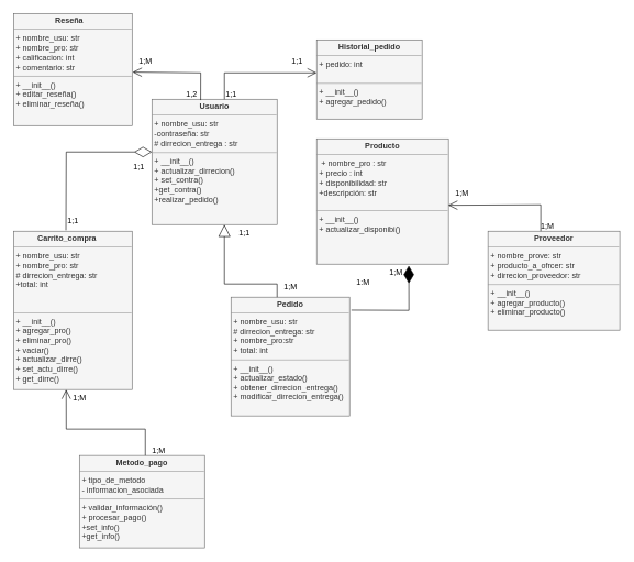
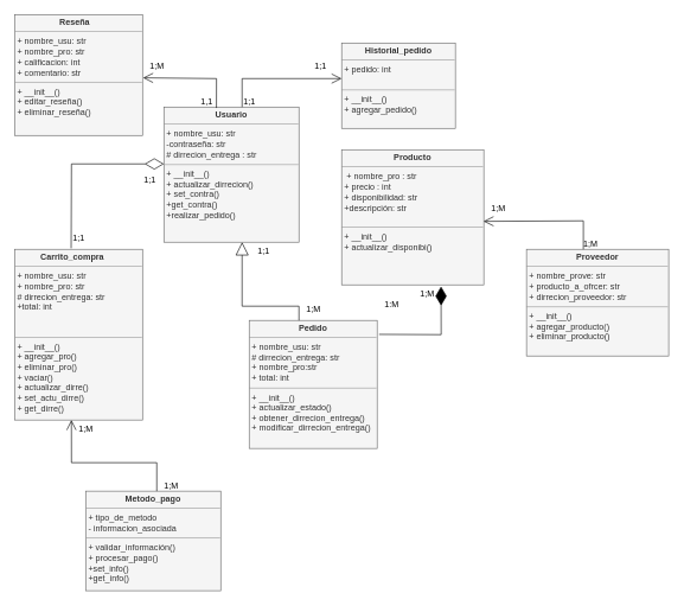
  <mxCell id="0" />
  <mxCell id="1" parent="0" />
  <mxCell id="2" value="&lt;p style=&quot;margin:0px;margin-top:4px;text-align:center;&quot;&gt;&lt;b&gt;Usuario&lt;/b&gt;&lt;/p&gt;&lt;hr size=&quot;1&quot;&gt;&lt;p style=&quot;margin:0px;margin-left:4px;&quot;&gt;+ nombre_usu: str&lt;/p&gt;&lt;p style=&quot;margin:0px;margin-left:4px;&quot;&gt;-contraseña: str&lt;/p&gt;&lt;p style=&quot;margin:0px;margin-left:4px;&quot;&gt;# dirrecion_entrega : str&lt;/p&gt;&lt;hr size=&quot;1&quot;&gt;&lt;p style=&quot;margin:0px;margin-left:4px;&quot;&gt;+ __init__()&lt;/p&gt;&lt;p style=&quot;margin:0px;margin-left:4px;&quot;&gt;+ actualizar_dirrecion()&lt;/p&gt;&lt;p style=&quot;margin:0px;margin-left:4px;&quot;&gt;+ set_contra()&lt;/p&gt;&lt;p style=&quot;margin:0px;margin-left:4px;&quot;&gt;+get_contra()&lt;/p&gt;&lt;p style=&quot;margin:0px;margin-left:4px;&quot;&gt;+realizar_pedido()&lt;/p&gt;&lt;p style=&quot;margin:0px;margin-left:4px;&quot;&gt;&lt;br&gt;&lt;/p&gt;" style="verticalAlign=top;align=left;overflow=fill;html=1;whiteSpace=wrap;fillColor=#f5f5f5;fontColor=#333333;strokeColor=#666666;" parent="1" vertex="1"><mxGeometry x="230" y="150" width="190" height="190" as="geometry" /></mxCell>
  <mxCell id="3" value="&lt;p style=&quot;margin:0px;margin-top:4px;text-align:center;&quot;&gt;&lt;b&gt;Pedido&lt;/b&gt;&lt;/p&gt;&lt;hr size=&quot;1&quot;&gt;&lt;p style=&quot;margin:0px;margin-left:4px;&quot;&gt;+ nombre_usu: str&lt;/p&gt;&lt;p style=&quot;margin:0px;margin-left:4px;&quot;&gt;# dirrecion_entrega: str&lt;/p&gt;&lt;p style=&quot;margin:0px;margin-left:4px;&quot;&gt;+ nombre_pro:str&lt;/p&gt;&lt;p style=&quot;margin:0px;margin-left:4px;&quot;&gt;+ total: int&lt;/p&gt;&lt;hr size=&quot;1&quot;&gt;&lt;p style=&quot;margin:0px;margin-left:4px;&quot;&gt;+ __init__()&amp;nbsp;&lt;/p&gt;&lt;p style=&quot;margin:0px;margin-left:4px;&quot;&gt;+ actualizar_estado()&lt;/p&gt;&lt;p style=&quot;margin:0px;margin-left:4px;&quot;&gt;+ obtener_dirrecion_entrega()&lt;/p&gt;&lt;p style=&quot;margin:0px;margin-left:4px;&quot;&gt;+ modificar_dirrecion_entrega()&lt;/p&gt;&lt;p style=&quot;margin:0px;margin-left:4px;&quot;&gt;&lt;br&gt;&lt;/p&gt;&lt;p style=&quot;margin:0px;margin-left:4px;&quot;&gt;&lt;br&gt;&lt;/p&gt;" style="verticalAlign=top;align=left;overflow=fill;html=1;whiteSpace=wrap;fillColor=#f5f5f5;fontColor=#333333;strokeColor=#666666;" parent="1" vertex="1"><mxGeometry x="350" y="450" width="180" height="180" as="geometry" /></mxCell>
  <mxCell id="4" value="&lt;p style=&quot;margin:0px;margin-top:4px;text-align:center;&quot;&gt;&lt;b&gt;Metodo_pago&lt;/b&gt;&lt;/p&gt;&lt;hr size=&quot;1&quot;&gt;&lt;p style=&quot;margin:0px;margin-left:4px;&quot;&gt;+ tipo_de_metodo&lt;/p&gt;&lt;p style=&quot;margin:0px;margin-left:4px;&quot;&gt;- informacion_asociada&amp;nbsp;&amp;nbsp;&lt;/p&gt;&lt;hr size=&quot;1&quot;&gt;&lt;p style=&quot;margin:0px;margin-left:4px;&quot;&gt;+ validar_información()&lt;/p&gt;&lt;p style=&quot;margin:0px;margin-left:4px;&quot;&gt;+ procesar_pago()&lt;/p&gt;&lt;p style=&quot;margin:0px;margin-left:4px;&quot;&gt;+set_info()&lt;/p&gt;&lt;p style=&quot;margin:0px;margin-left:4px;&quot;&gt;+get_info()&lt;/p&gt;" style="verticalAlign=top;align=left;overflow=fill;html=1;whiteSpace=wrap;fillColor=#f5f5f5;fontColor=#333333;strokeColor=#666666;" parent="1" vertex="1"><mxGeometry x="120" y="690" width="190" height="140" as="geometry" /></mxCell>
  <mxCell id="5" value="&lt;p style=&quot;margin:0px;margin-top:4px;text-align:center;&quot;&gt;&lt;b&gt;Carrito_compra&lt;span style=&quot;white-space: pre;&quot;&gt;&#09;&lt;/span&gt;&lt;/b&gt;&lt;/p&gt;&lt;hr size=&quot;1&quot;&gt;&lt;p style=&quot;margin:0px;margin-left:4px;&quot;&gt;+ nombre_usu: str&lt;/p&gt;&lt;p style=&quot;margin:0px;margin-left:4px;&quot;&gt;+ nombre_pro: str&lt;/p&gt;&lt;p style=&quot;margin:0px;margin-left:4px;&quot;&gt;# dirrecion_entrega: str&lt;/p&gt;&lt;p style=&quot;margin:0px;margin-left:4px;&quot;&gt;+total: int&lt;/p&gt;&lt;p style=&quot;margin:0px;margin-left:4px;&quot;&gt;&lt;br&gt;&lt;/p&gt;&lt;p style=&quot;margin:0px;margin-left:4px;&quot;&gt;&lt;br&gt;&lt;/p&gt;&lt;hr size=&quot;1&quot;&gt;&lt;p style=&quot;margin:0px;margin-left:4px;&quot;&gt;+ __init__()&lt;/p&gt;&lt;p style=&quot;margin:0px;margin-left:4px;&quot;&gt;+ agregar_pro()&lt;/p&gt;&lt;p style=&quot;margin:0px;margin-left:4px;&quot;&gt;+ eliminar_pro()&lt;/p&gt;&lt;p style=&quot;margin:0px;margin-left:4px;&quot;&gt;+ vaciar()&lt;/p&gt;&lt;p style=&quot;margin:0px;margin-left:4px;&quot;&gt;+ actualizar_dirre()&lt;/p&gt;&lt;p style=&quot;margin:0px;margin-left:4px;&quot;&gt;+ set_actu_dirre()&lt;/p&gt;&lt;p style=&quot;margin:0px;margin-left:4px;&quot;&gt;+ get_dirre()&lt;/p&gt;" style="verticalAlign=top;align=left;overflow=fill;html=1;whiteSpace=wrap;fillColor=#f5f5f5;fontColor=#333333;strokeColor=#666666;" parent="1" vertex="1"><mxGeometry x="20" y="350" width="180" height="240" as="geometry" /></mxCell>
  <mxCell id="6" value="&lt;p style=&quot;margin:0px;margin-top:4px;text-align:center;&quot;&gt;&lt;b&gt;Producto&lt;/b&gt;&lt;/p&gt;&lt;hr size=&quot;1&quot;&gt;&lt;p style=&quot;margin:0px;margin-left:4px;&quot;&gt;&amp;nbsp;&lt;span style=&quot;background-color: initial;&quot;&gt;+ nombre_pro : str&lt;/span&gt;&lt;/p&gt;&lt;p style=&quot;margin:0px;margin-left:4px;&quot;&gt;+ precio : int&lt;/p&gt;&lt;p style=&quot;margin:0px;margin-left:4px;&quot;&gt;+ disponibilidad: str&lt;/p&gt;&lt;p style=&quot;margin:0px;margin-left:4px;&quot;&gt;+descripción: str&lt;/p&gt;&lt;p style=&quot;margin:0px;margin-left:4px;&quot;&gt;&lt;br&gt;&lt;/p&gt;&lt;hr size=&quot;1&quot;&gt;&lt;p style=&quot;margin:0px;margin-left:4px;&quot;&gt;+ __init__()&lt;/p&gt;&lt;p style=&quot;margin:0px;margin-left:4px;&quot;&gt;+ actualizar_disponibi()&lt;/p&gt;&lt;p style=&quot;margin:0px;margin-left:4px;&quot;&gt;&lt;br&gt;&lt;/p&gt;" style="verticalAlign=top;align=left;overflow=fill;html=1;whiteSpace=wrap;fillColor=#f5f5f5;fontColor=#333333;strokeColor=#666666;" parent="1" vertex="1"><mxGeometry x="480" y="210" width="200" height="190" as="geometry" /></mxCell>
  <mxCell id="7" value="&lt;p style=&quot;margin:0px;margin-top:4px;text-align:center;&quot;&gt;&lt;b&gt;Proveedor&lt;/b&gt;&lt;/p&gt;&lt;hr size=&quot;1&quot;&gt;&lt;p style=&quot;margin:0px;margin-left:4px;&quot;&gt;+ nombre_prove: str&lt;/p&gt;&lt;p style=&quot;margin:0px;margin-left:4px;&quot;&gt;+ producto_a_ofrcer: str&amp;nbsp;&lt;/p&gt;&lt;p style=&quot;margin:0px;margin-left:4px;&quot;&gt;+ dirrecion_proveedor: str&lt;/p&gt;&lt;hr size=&quot;1&quot;&gt;&lt;p style=&quot;margin:0px;margin-left:4px;&quot;&gt;+ __init__()&lt;/p&gt;&lt;p style=&quot;margin:0px;margin-left:4px;&quot;&gt;+ agregar_producto()&lt;/p&gt;&lt;p style=&quot;margin:0px;margin-left:4px;&quot;&gt;+ eliminar_producto()&lt;/p&gt;" style="verticalAlign=top;align=left;overflow=fill;html=1;whiteSpace=wrap;fillColor=#f5f5f5;fontColor=#333333;strokeColor=#666666;" parent="1" vertex="1"><mxGeometry x="740" y="350" width="200" height="150" as="geometry" /></mxCell>
  <mxCell id="8" value="&lt;p style=&quot;margin:0px;margin-top:4px;text-align:center;&quot;&gt;&lt;b&gt;Reseña&lt;span style=&quot;white-space: pre;&quot;&gt;&#09;&lt;/span&gt;&lt;/b&gt;&lt;/p&gt;&lt;hr size=&quot;1&quot;&gt;&lt;p style=&quot;margin:0px;margin-left:4px;&quot;&gt;+ nombre_usu: str&lt;/p&gt;&lt;p style=&quot;margin:0px;margin-left:4px;&quot;&gt;+ nombre_pro: str&lt;/p&gt;&lt;p style=&quot;margin:0px;margin-left:4px;&quot;&gt;+ calificacion: int&lt;/p&gt;&lt;p style=&quot;margin:0px;margin-left:4px;&quot;&gt;+ comentario: str&lt;/p&gt;&lt;hr size=&quot;1&quot;&gt;&lt;p style=&quot;margin:0px;margin-left:4px;&quot;&gt;+ __init__()&lt;/p&gt;&lt;p style=&quot;margin:0px;margin-left:4px;&quot;&gt;+ editar_reseña()&lt;/p&gt;&lt;p style=&quot;margin:0px;margin-left:4px;&quot;&gt;+ eliminar_reseña()&lt;/p&gt;" style="verticalAlign=top;align=left;overflow=fill;html=1;whiteSpace=wrap;fillColor=#f5f5f5;fontColor=#333333;strokeColor=#666666;" parent="1" vertex="1"><mxGeometry x="20" y="20" width="180" height="170" as="geometry" /></mxCell>
  <mxCell id="9" value="&lt;p style=&quot;margin:0px;margin-top:4px;text-align:center;&quot;&gt;&lt;b&gt;Historial_pedido&lt;/b&gt;&lt;/p&gt;&lt;hr size=&quot;1&quot;&gt;&lt;p style=&quot;margin:0px;margin-left:4px;&quot;&gt;+ pedido: int&lt;/p&gt;&lt;p style=&quot;margin:0px;margin-left:4px;&quot;&gt;&lt;br&gt;&lt;/p&gt;&lt;hr size=&quot;1&quot;&gt;&lt;p style=&quot;margin:0px;margin-left:4px;&quot;&gt;+ __init__()&lt;/p&gt;&lt;p style=&quot;margin:0px;margin-left:4px;&quot;&gt;+ agregar_pedido()&lt;/p&gt;" style="verticalAlign=top;align=left;overflow=fill;html=1;whiteSpace=wrap;fillColor=#f5f5f5;fontColor=#333333;strokeColor=#666666;" parent="1" vertex="1"><mxGeometry x="480" y="60" width="160" height="120" as="geometry" /></mxCell>
  <mxCell id="10" value="" style="endArrow=diamondThin;endFill=0;endSize=24;html=1;rounded=0;exitX=0.442;exitY=-0.006;exitDx=0;exitDy=0;exitPerimeter=0;" parent="1" source="5" edge="1"><mxGeometry width="160" relative="1" as="geometry"><mxPoint x="70" y="230" as="sourcePoint" /><mxPoint x="230" y="230" as="targetPoint" /><Array as="points"><mxPoint x="100" y="230" /></Array></mxGeometry></mxCell>
  <mxCell id="11" value="" style="endArrow=block;endSize=16;endFill=0;html=1;rounded=0;entryX=0.7;entryY=1;entryDx=0;entryDy=0;entryPerimeter=0;" parent="1" edge="1"><mxGeometry width="160" relative="1" as="geometry"><mxPoint x="420" y="450" as="sourcePoint" /><mxPoint x="340" y="340" as="targetPoint" /><Array as="points"><mxPoint x="420" y="430" /><mxPoint x="340" y="430" /></Array></mxGeometry></mxCell>
  <mxCell id="12" value="" style="endArrow=open;endFill=1;endSize=12;html=1;rounded=0;exitX=0.579;exitY=0;exitDx=0;exitDy=0;exitPerimeter=0;" parent="1" source="2" edge="1"><mxGeometry width="160" relative="1" as="geometry"><mxPoint x="320" y="110" as="sourcePoint" /><mxPoint x="480" y="110" as="targetPoint" /><Array as="points"><mxPoint x="340" y="110" /></Array></mxGeometry></mxCell>
  <mxCell id="13" value="" style="endArrow=diamondThin;endFill=1;endSize=24;html=1;rounded=0;exitX=1.015;exitY=0.109;exitDx=0;exitDy=0;exitPerimeter=0;entryX=0.699;entryY=1.012;entryDx=0;entryDy=0;entryPerimeter=0;" parent="1" source="3" target="6" edge="1"><mxGeometry width="160" relative="1" as="geometry"><mxPoint x="570" y="490" as="sourcePoint" /><mxPoint x="730" y="490" as="targetPoint" /><Array as="points"><mxPoint x="620" y="470" /></Array></mxGeometry></mxCell>
  <mxCell id="14" value="" style="endArrow=open;endFill=1;endSize=12;html=1;rounded=0;exitX=0.579;exitY=0;exitDx=0;exitDy=0;exitPerimeter=0;entryX=0.998;entryY=0.53;entryDx=0;entryDy=0;entryPerimeter=0;" parent="1" target="6" edge="1"><mxGeometry width="160" relative="1" as="geometry"><mxPoint x="820" y="350" as="sourcePoint" /><mxPoint x="960" y="310" as="targetPoint" /><Array as="points"><mxPoint x="820" y="310" /></Array></mxGeometry></mxCell>
  <mxCell id="15" value="" style="endArrow=open;endFill=1;endSize=12;html=1;rounded=0;exitX=0.579;exitY=0;exitDx=0;exitDy=0;exitPerimeter=0;entryX=0.444;entryY=1;entryDx=0;entryDy=0;entryPerimeter=0;" parent="1" target="5" edge="1"><mxGeometry width="160" relative="1" as="geometry"><mxPoint x="220" y="690" as="sourcePoint" /><mxPoint x="60" y="650" as="targetPoint" /><Array as="points"><mxPoint x="220" y="650" /><mxPoint x="100" y="650" /></Array></mxGeometry></mxCell>
  <mxCell id="16" value="" style="endArrow=open;endFill=1;endSize=12;html=1;rounded=0;exitX=0.389;exitY=0.007;exitDx=0;exitDy=0;exitPerimeter=0;entryX=1.004;entryY=0.523;entryDx=0;entryDy=0;entryPerimeter=0;" parent="1" source="2" target="8" edge="1"><mxGeometry width="160" relative="1" as="geometry"><mxPoint x="350" y="160" as="sourcePoint" /><mxPoint x="490" y="120" as="targetPoint" /><Array as="points"><mxPoint x="304" y="110" /></Array></mxGeometry></mxCell>
  <mxCell id="17" value="1;M" style="text;html=1;align=center;verticalAlign=middle;resizable=0;points=[];autosize=1;strokeColor=none;fillColor=none;" vertex="1" parent="1"><mxGeometry x="680" y="278" width="40" height="30" as="geometry" /></mxCell>
  <mxCell id="18" value="1;M" style="text;html=1;align=center;verticalAlign=middle;resizable=0;points=[];autosize=1;strokeColor=none;fillColor=none;" vertex="1" parent="1"><mxGeometry x="810" y="328" width="40" height="30" as="geometry" /></mxCell>
  <mxCell id="19" value="1;M" style="text;html=1;align=center;verticalAlign=middle;resizable=0;points=[];autosize=1;strokeColor=none;fillColor=none;" vertex="1" parent="1"><mxGeometry x="580" y="398" width="40" height="30" as="geometry" /></mxCell>
  <mxCell id="20" value="1:M" style="text;html=1;align=center;verticalAlign=middle;resizable=0;points=[];autosize=1;strokeColor=none;fillColor=none;" vertex="1" parent="1"><mxGeometry x="530" y="413" width="40" height="30" as="geometry" /></mxCell>
  <mxCell id="21" value="1;M" style="text;html=1;align=center;verticalAlign=middle;resizable=0;points=[];autosize=1;strokeColor=none;fillColor=none;" vertex="1" parent="1"><mxGeometry x="420" y="420" width="40" height="30" as="geometry" /></mxCell>
  <mxCell id="22" value="1;1" style="text;html=1;align=center;verticalAlign=middle;resizable=0;points=[];autosize=1;strokeColor=none;fillColor=none;" vertex="1" parent="1"><mxGeometry x="350" y="338" width="40" height="30" as="geometry" /></mxCell>
  <mxCell id="23" value="1;1" style="text;html=1;align=center;verticalAlign=middle;resizable=0;points=[];autosize=1;strokeColor=none;fillColor=none;" vertex="1" parent="1"><mxGeometry x="430" y="78" width="40" height="30" as="geometry" /></mxCell>
  <mxCell id="24" value="1;1" style="text;html=1;align=center;verticalAlign=middle;resizable=0;points=[];autosize=1;strokeColor=none;fillColor=none;" vertex="1" parent="1"><mxGeometry x="330" y="128" width="40" height="30" as="geometry" /></mxCell>
- <mxCell id="25" value="1,2" style="text;html=1;align=center;verticalAlign=middle;resizable=0;points=[];autosize=1;strokeColor=none;fillColor=none;" vertex="1" parent="1"><mxGeometry x="270" y="128" width="40" height="30" as="geometry" /></mxCell>
+ <mxCell id="25" value="1,1" style="text;html=1;align=center;verticalAlign=middle;resizable=0;points=[];autosize=1;strokeColor=none;fillColor=none;" vertex="1" parent="1"><mxGeometry x="270" y="128" width="40" height="30" as="geometry" /></mxCell>
  <mxCell id="26" value="1;M" style="text;html=1;align=center;verticalAlign=middle;resizable=0;points=[];autosize=1;strokeColor=none;fillColor=none;" vertex="1" parent="1"><mxGeometry x="200" y="78" width="40" height="30" as="geometry" /></mxCell>
  <mxCell id="27" value="1;1" style="text;html=1;align=center;verticalAlign=middle;resizable=0;points=[];autosize=1;strokeColor=none;fillColor=none;" vertex="1" parent="1"><mxGeometry x="90" y="320" width="40" height="30" as="geometry" /></mxCell>
  <mxCell id="28" value="1;1" style="text;html=1;align=center;verticalAlign=middle;resizable=0;points=[];autosize=1;strokeColor=none;fillColor=none;" vertex="1" parent="1"><mxGeometry x="190" y="238" width="40" height="30" as="geometry" /></mxCell>
  <mxCell id="29" value="1;M" style="text;html=1;align=center;verticalAlign=middle;resizable=0;points=[];autosize=1;strokeColor=none;fillColor=none;" vertex="1" parent="1"><mxGeometry x="220" y="668" width="40" height="30" as="geometry" /></mxCell>
  <mxCell id="30" value="1;M" style="text;html=1;align=center;verticalAlign=middle;resizable=0;points=[];autosize=1;strokeColor=none;fillColor=none;" vertex="1" parent="1"><mxGeometry x="100" y="588" width="40" height="30" as="geometry" /></mxCell>
